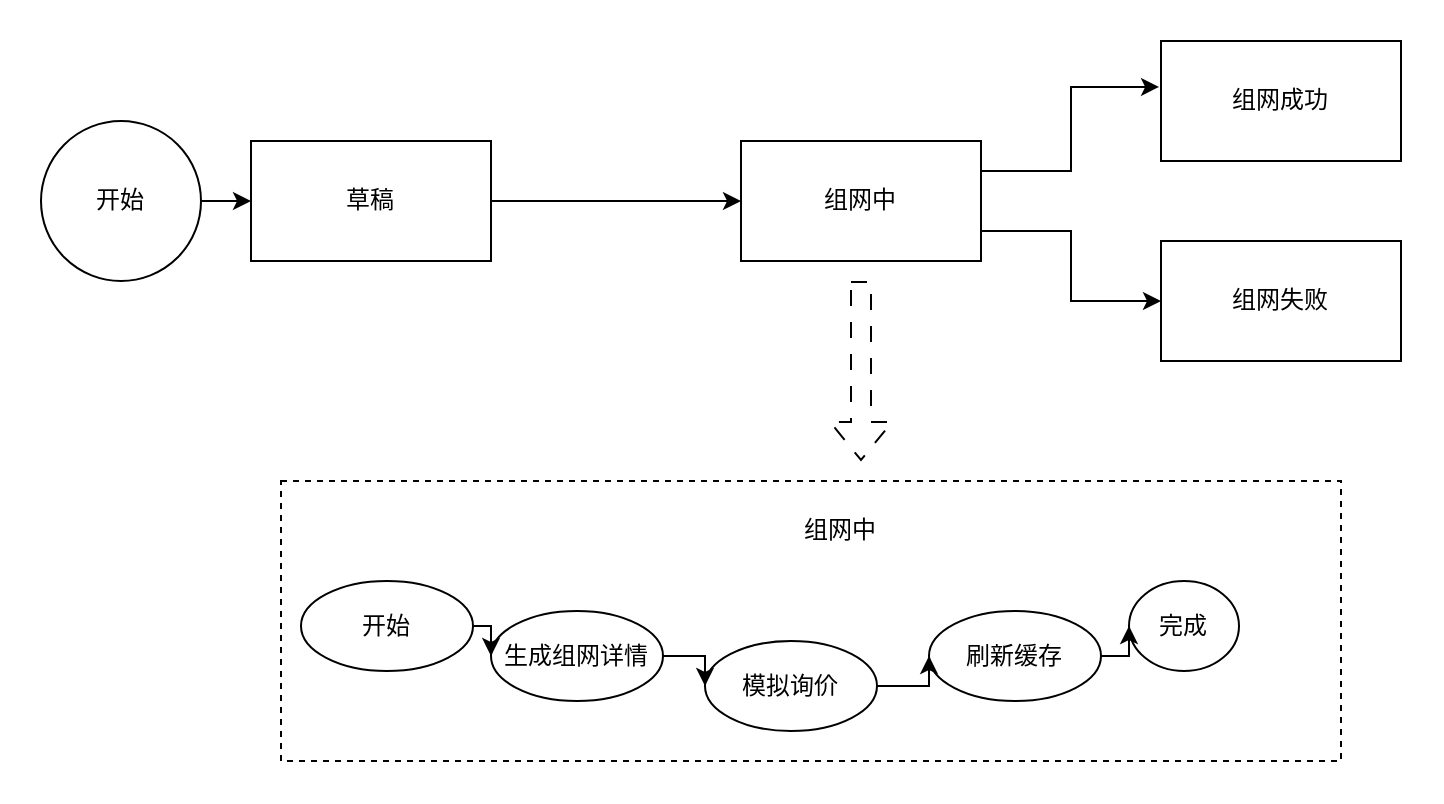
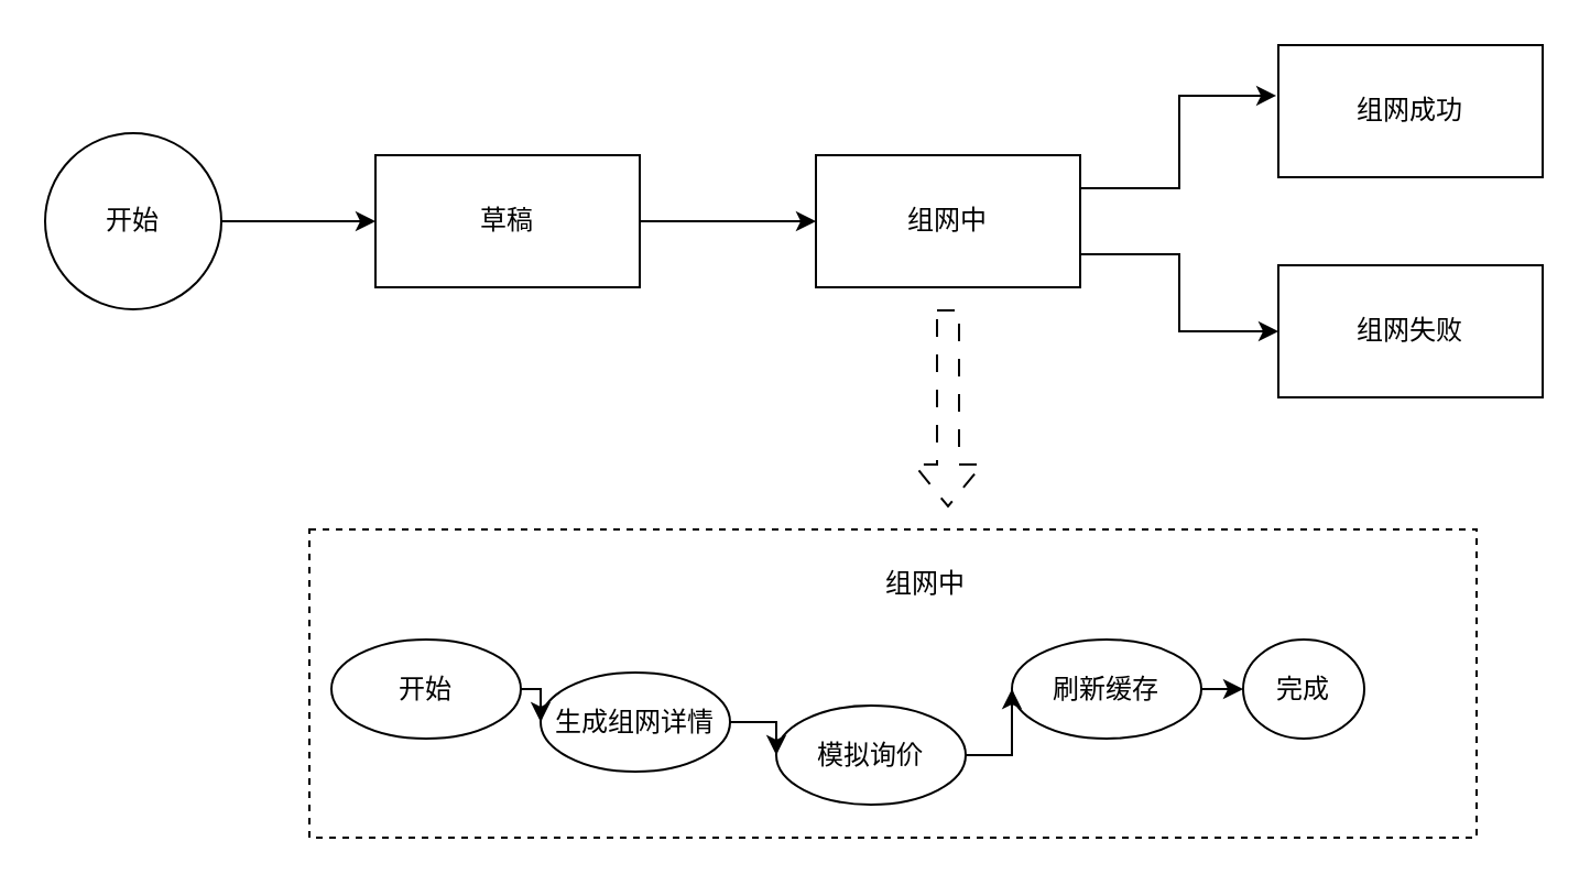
  <mxCell id="0" />
  <mxCell id="1" parent="0" />
  <mxCell id="2" style="edgeStyle=orthogonalEdgeStyle;rounded=0;orthogonalLoop=1;jettySize=auto;html=1;exitX=1;exitY=0.5;exitDx=0;exitDy=0;entryX=0;entryY=0.5;entryDx=0;entryDy=0;" edge="1" parent="1" source="3" target="5"><mxGeometry relative="1" as="geometry" /></mxCell>
  <mxCell id="3" value="开始" style="ellipse;whiteSpace=wrap;html=1;aspect=fixed;fillColor=none;" vertex="1" parent="1"><mxGeometry x="20" y="60" width="80" height="80" as="geometry" /></mxCell>
  <mxCell id="4" style="edgeStyle=orthogonalEdgeStyle;rounded=0;orthogonalLoop=1;jettySize=auto;html=1;exitX=1;exitY=0.5;exitDx=0;exitDy=0;entryX=0;entryY=0.5;entryDx=0;entryDy=0;" edge="1" parent="1" source="5" target="7"><mxGeometry relative="1" as="geometry" /></mxCell>
- <mxCell id="5" value="草稿" style="rounded=0;whiteSpace=wrap;html=1;fillColor=none;" vertex="1" parent="1"><mxGeometry x="125" y="70" width="120" height="60" as="geometry" /></mxCell>
+ <mxCell id="5" value="草稿" style="rounded=0;whiteSpace=wrap;html=1;fillColor=none;" vertex="1" parent="1"><mxGeometry x="170" y="70" width="120" height="60" as="geometry" /></mxCell>
  <mxCell id="6" style="edgeStyle=orthogonalEdgeStyle;rounded=0;orthogonalLoop=1;jettySize=auto;html=1;exitX=1;exitY=0.75;exitDx=0;exitDy=0;entryX=0;entryY=0.5;entryDx=0;entryDy=0;" edge="1" parent="1" source="7" target="8"><mxGeometry relative="1" as="geometry" /></mxCell>
  <mxCell id="7" value="组网中" style="rounded=0;whiteSpace=wrap;html=1;fillColor=none;" vertex="1" parent="1"><mxGeometry x="370" y="70" width="120" height="60" as="geometry" /></mxCell>
  <mxCell id="8" value="组网失败" style="rounded=0;whiteSpace=wrap;html=1;fillColor=none;" vertex="1" parent="1"><mxGeometry x="580" y="120" width="120" height="60" as="geometry" /></mxCell>
  <mxCell id="9" value="组网成功" style="rounded=0;whiteSpace=wrap;html=1;fillColor=none;" vertex="1" parent="1"><mxGeometry x="580" y="20" width="120" height="60" as="geometry" /></mxCell>
  <mxCell id="10" value="" style="rounded=0;whiteSpace=wrap;html=1;fillColor=none;dashed=1;" vertex="1" parent="1"><mxGeometry x="140" y="240" width="530" height="140" as="geometry" /></mxCell>
  <mxCell id="11" style="edgeStyle=orthogonalEdgeStyle;rounded=0;orthogonalLoop=1;jettySize=auto;html=1;exitX=1;exitY=0.5;exitDx=0;exitDy=0;entryX=0;entryY=0.5;entryDx=0;entryDy=0;" edge="1" parent="1" source="12" target="18"><mxGeometry relative="1" as="geometry" /></mxCell>
  <mxCell id="12" value="生成组网详情" style="ellipse;whiteSpace=wrap;html=1;fillColor=none;" vertex="1" parent="1"><mxGeometry x="245" y="305" width="86" height="45" as="geometry" /></mxCell>
  <mxCell id="13" style="edgeStyle=orthogonalEdgeStyle;rounded=0;orthogonalLoop=1;jettySize=auto;html=1;exitX=1;exitY=0.25;exitDx=0;exitDy=0;entryX=-0.008;entryY=0.383;entryDx=0;entryDy=0;entryPerimeter=0;" edge="1" parent="1" source="7" target="9"><mxGeometry relative="1" as="geometry" /></mxCell>
  <mxCell id="14" style="edgeStyle=orthogonalEdgeStyle;rounded=0;orthogonalLoop=1;jettySize=auto;html=1;exitX=1;exitY=0.5;exitDx=0;exitDy=0;entryX=0;entryY=0.5;entryDx=0;entryDy=0;" edge="1" parent="1" source="15" target="12"><mxGeometry relative="1" as="geometry" /></mxCell>
  <mxCell id="15" value="开始" style="ellipse;whiteSpace=wrap;html=1;fillColor=none;" vertex="1" parent="1"><mxGeometry x="150" y="290" width="86" height="45" as="geometry" /></mxCell>
  <mxCell id="16" value="完成" style="ellipse;whiteSpace=wrap;html=1;fillColor=none;" vertex="1" parent="1"><mxGeometry x="564" y="290" width="55" height="45" as="geometry" /></mxCell>
  <mxCell id="17" style="edgeStyle=orthogonalEdgeStyle;rounded=0;orthogonalLoop=1;jettySize=auto;html=1;exitX=1;exitY=0.5;exitDx=0;exitDy=0;entryX=0;entryY=0.5;entryDx=0;entryDy=0;" edge="1" parent="1" source="18" target="20"><mxGeometry relative="1" as="geometry" /></mxCell>
  <mxCell id="18" value="模拟询价" style="ellipse;whiteSpace=wrap;html=1;fillColor=none;" vertex="1" parent="1"><mxGeometry x="352" y="320" width="86" height="45" as="geometry" /></mxCell>
  <mxCell id="19" style="edgeStyle=orthogonalEdgeStyle;rounded=0;orthogonalLoop=1;jettySize=auto;html=1;exitX=1;exitY=0.5;exitDx=0;exitDy=0;entryX=0;entryY=0.5;entryDx=0;entryDy=0;" edge="1" parent="1" source="20" target="16"><mxGeometry relative="1" as="geometry" /></mxCell>
- <mxCell id="20" value="刷新缓存" style="ellipse;whiteSpace=wrap;html=1;fillColor=none;" vertex="1" parent="1"><mxGeometry x="464" y="305" width="86" height="45" as="geometry" /></mxCell>
+ <mxCell id="20" value="刷新缓存" style="ellipse;whiteSpace=wrap;html=1;fillColor=none;" vertex="1" parent="1"><mxGeometry x="459" y="290" width="86" height="45" as="geometry" /></mxCell>
  <mxCell id="21" value="组网中" style="text;html=1;align=center;verticalAlign=middle;whiteSpace=wrap;rounded=0;" vertex="1" parent="1"><mxGeometry x="390" y="250" width="60" height="30" as="geometry" /></mxCell>
  <mxCell id="22" value="" style="shape=flexArrow;endArrow=classic;html=1;rounded=0;dashed=1;dashPattern=8 8;" edge="1" parent="1"><mxGeometry width="50" height="50" relative="1" as="geometry"><mxPoint x="430" y="140" as="sourcePoint" /><mxPoint x="430" y="230" as="targetPoint" /></mxGeometry></mxCell>
